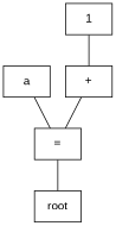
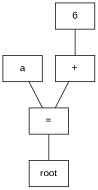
  graph {
    fontname="Liberation Sans"
    node [fontname="Liberation Sans" shape=box]
    edge [fontname="Liberation Sans"]
    n1 [label=root]
    n2 [label="="]
    n3 [label=a]
    n4 [label="+"]
-   n5 [label=1]
+   n5 [label=6]
    n2 -- n1
    n3 -- n2
    n4 -- n2
    n5 -- n4
  }
